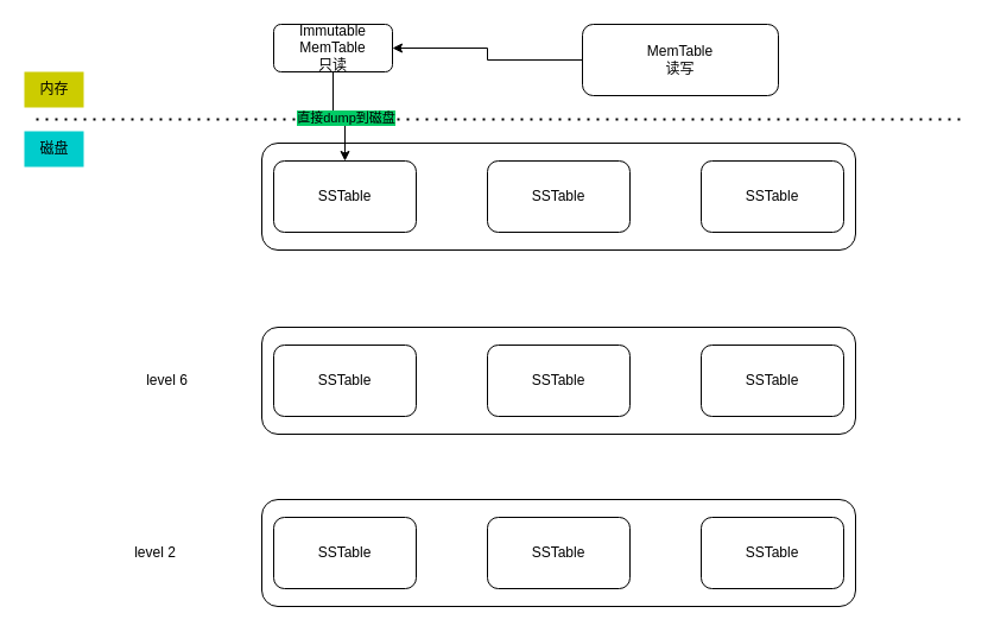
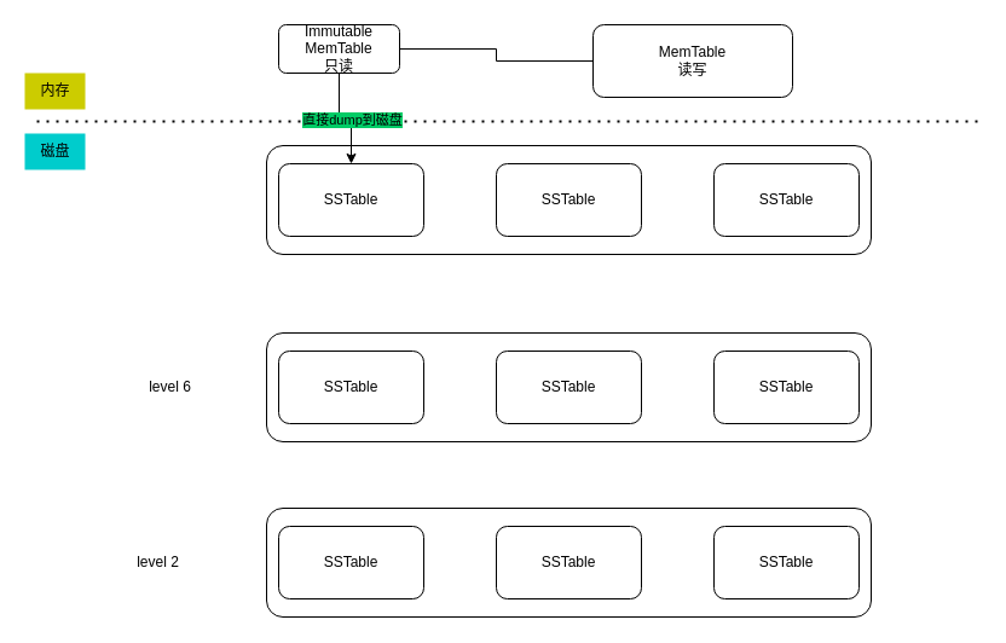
  <mxCell id="0" />
  <mxCell id="1" parent="0" />
  <mxCell id="2" value="" style="rounded=1;whiteSpace=wrap;html=1;" vertex="1" parent="1"><mxGeometry x="220" y="120" width="500" height="90" as="geometry" /></mxCell>
  <mxCell id="3" style="edgeStyle=orthogonalEdgeStyle;rounded=0;orthogonalLoop=1;jettySize=auto;html=1;exitX=0.5;exitY=1;exitDx=0;exitDy=0;entryX=0.5;entryY=0;entryDx=0;entryDy=0;" edge="1" parent="1" source="4" target="11"><mxGeometry relative="1" as="geometry" /></mxCell>
  <mxCell id="4" value="Immutable MemTable&lt;br&gt;只读" style="rounded=1;whiteSpace=wrap;html=1;" vertex="1" parent="1"><mxGeometry x="230" y="20" width="100" height="40" as="geometry" /></mxCell>
- <mxCell id="5" style="edgeStyle=orthogonalEdgeStyle;rounded=0;orthogonalLoop=1;jettySize=auto;html=1;exitX=0;exitY=0.5;exitDx=0;exitDy=0;entryX=1;entryY=0.5;entryDx=0;entryDy=0;" edge="1" parent="1" source="6" target="4"><mxGeometry relative="1" as="geometry" /></mxCell>
+ <mxCell id="5" style="edgeStyle=orthogonalEdgeStyle;rounded=0;orthogonalLoop=1;jettySize=auto;html=1;exitX=0;exitY=0.5;exitDx=0;exitDy=0;entryX=1;entryY=0.5;entryDx=0;entryDy=0;endArrow=none;" edge="1" parent="1" source="6" target="4"><mxGeometry relative="1" as="geometry" /></mxCell>
  <mxCell id="6" value="MemTable&lt;br&gt;读写" style="rounded=1;whiteSpace=wrap;html=1;" vertex="1" parent="1"><mxGeometry x="490" y="20" width="165" height="60" as="geometry" /></mxCell>
  <mxCell id="7" value="" style="endArrow=none;dashed=1;html=1;dashPattern=1 3;strokeWidth=2;rounded=0;" edge="1" parent="1"><mxGeometry width="50" height="50" relative="1" as="geometry"><mxPoint x="30" y="100" as="sourcePoint" /><mxPoint x="810" y="100" as="targetPoint" /></mxGeometry></mxCell>
  <mxCell id="8" value="直接dump到磁盘" style="edgeLabel;html=1;align=center;verticalAlign=middle;resizable=0;points=[];labelBackgroundColor=#00CC66;" vertex="1" connectable="0" parent="7"><mxGeometry x="-0.277" y="2" relative="1" as="geometry"><mxPoint x="-22" as="offset" /></mxGeometry></mxCell>
  <mxCell id="9" value="内存" style="text;html=1;align=center;verticalAlign=middle;resizable=0;points=[];autosize=1;strokeColor=none;fillColor=#CCCC00;" vertex="1" parent="1"><mxGeometry x="20" y="60" width="50" height="30" as="geometry" /></mxCell>
  <mxCell id="10" value="磁盘" style="text;html=1;align=center;verticalAlign=middle;resizable=0;points=[];autosize=1;strokeColor=none;fillColor=#00CCCC;" vertex="1" parent="1"><mxGeometry x="20" y="110" width="50" height="30" as="geometry" /></mxCell>
  <mxCell id="11" value="SSTable" style="rounded=1;whiteSpace=wrap;html=1;" vertex="1" parent="1"><mxGeometry x="230" y="135" width="120" height="60" as="geometry" /></mxCell>
  <mxCell id="12" value="SSTable" style="rounded=1;whiteSpace=wrap;html=1;" vertex="1" parent="1"><mxGeometry x="410" y="135" width="120" height="60" as="geometry" /></mxCell>
  <mxCell id="13" value="SSTable" style="rounded=1;whiteSpace=wrap;html=1;" vertex="1" parent="1"><mxGeometry x="590" y="135" width="120" height="60" as="geometry" /></mxCell>
  <mxCell id="14" value="" style="rounded=1;whiteSpace=wrap;html=1;" vertex="1" parent="1"><mxGeometry x="220" y="275" width="500" height="90" as="geometry" /></mxCell>
  <mxCell id="15" value="SSTable" style="rounded=1;whiteSpace=wrap;html=1;" vertex="1" parent="1"><mxGeometry x="230" y="290" width="120" height="60" as="geometry" /></mxCell>
  <mxCell id="16" value="SSTable" style="rounded=1;whiteSpace=wrap;html=1;" vertex="1" parent="1"><mxGeometry x="410" y="290" width="120" height="60" as="geometry" /></mxCell>
  <mxCell id="17" value="SSTable" style="rounded=1;whiteSpace=wrap;html=1;" vertex="1" parent="1"><mxGeometry x="590" y="290" width="120" height="60" as="geometry" /></mxCell>
  <mxCell id="18" value="" style="rounded=1;whiteSpace=wrap;html=1;" vertex="1" parent="1"><mxGeometry x="220" y="420" width="500" height="90" as="geometry" /></mxCell>
  <mxCell id="19" value="SSTable" style="rounded=1;whiteSpace=wrap;html=1;" vertex="1" parent="1"><mxGeometry x="230" y="435" width="120" height="60" as="geometry" /></mxCell>
  <mxCell id="20" value="SSTable" style="rounded=1;whiteSpace=wrap;html=1;" vertex="1" parent="1"><mxGeometry x="410" y="435" width="120" height="60" as="geometry" /></mxCell>
  <mxCell id="21" value="SSTable" style="rounded=1;whiteSpace=wrap;html=1;" vertex="1" parent="1"><mxGeometry x="590" y="435" width="120" height="60" as="geometry" /></mxCell>
  <mxCell id="22" value="level 6" style="text;html=1;align=center;verticalAlign=middle;resizable=0;points=[];autosize=1;strokeColor=none;fillColor=none;" vertex="1" parent="1"><mxGeometry x="110" y="305" width="60" height="30" as="geometry" /></mxCell>
  <mxCell id="23" value="level 2" style="text;html=1;align=center;verticalAlign=middle;resizable=0;points=[];autosize=1;strokeColor=none;fillColor=none;" vertex="1" parent="1"><mxGeometry x="100" y="450" width="60" height="30" as="geometry" /></mxCell>
